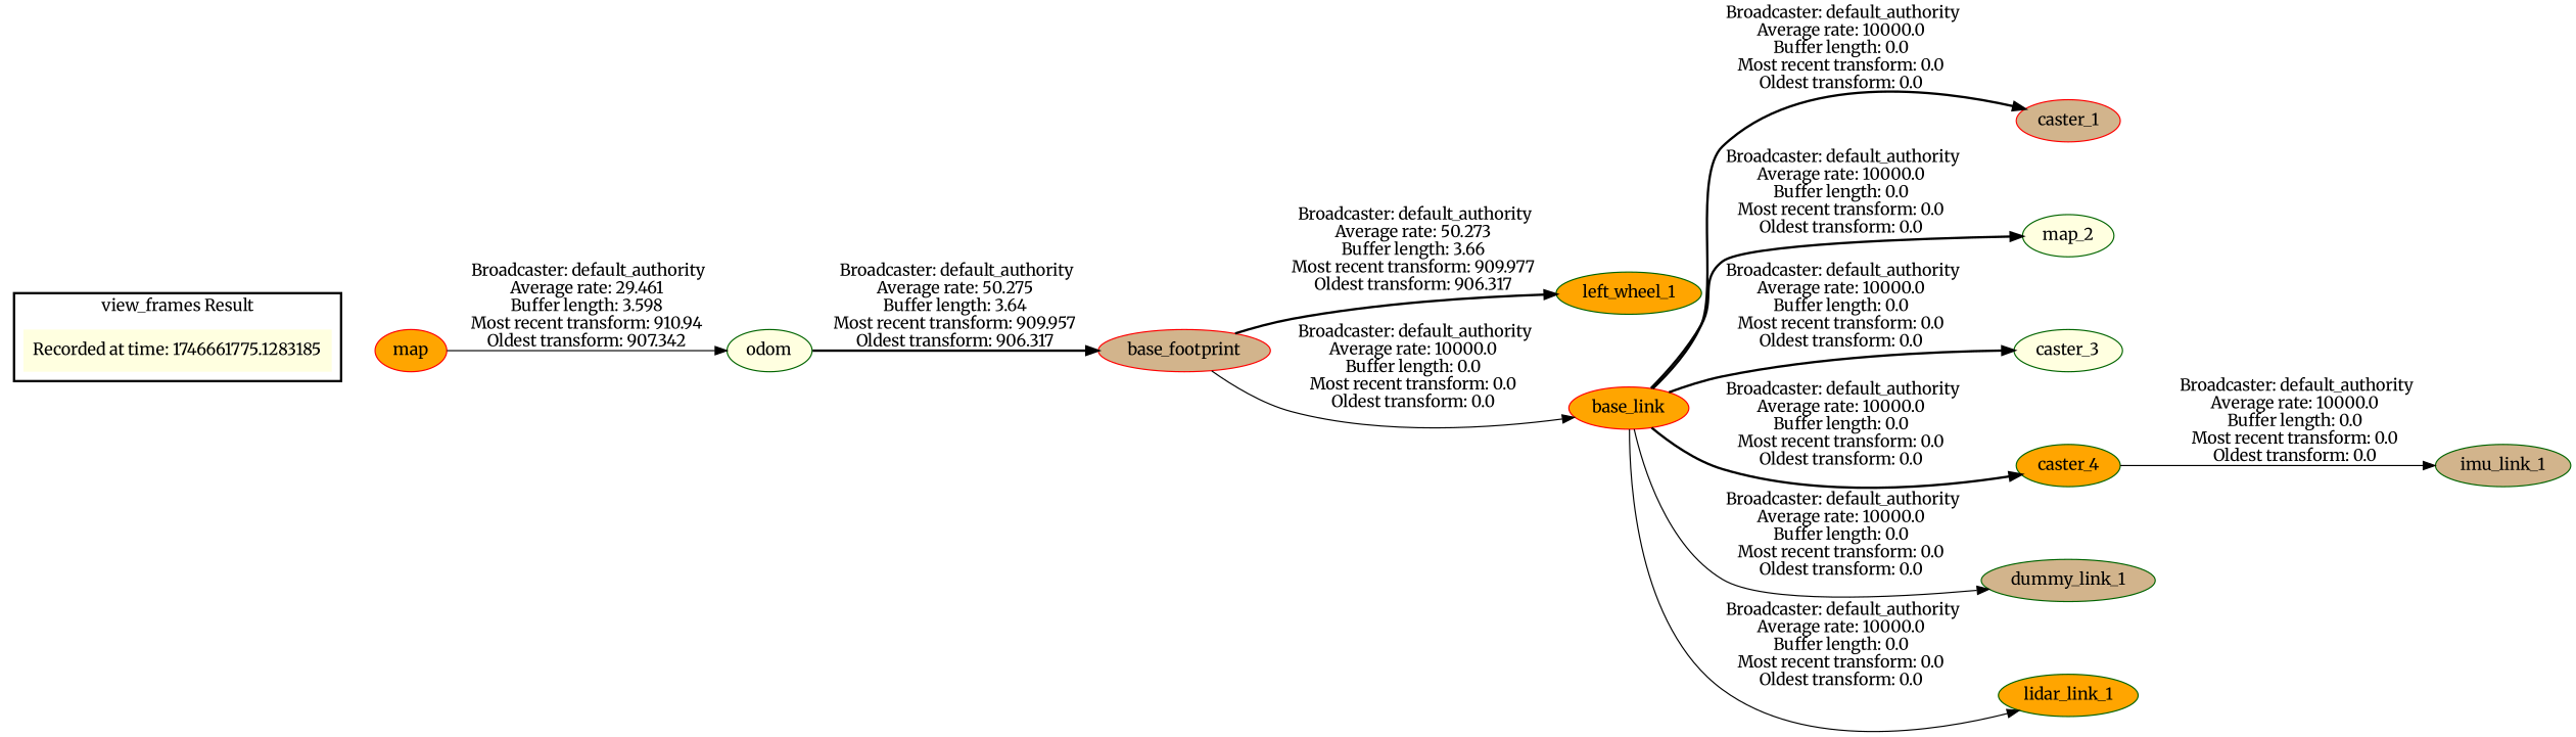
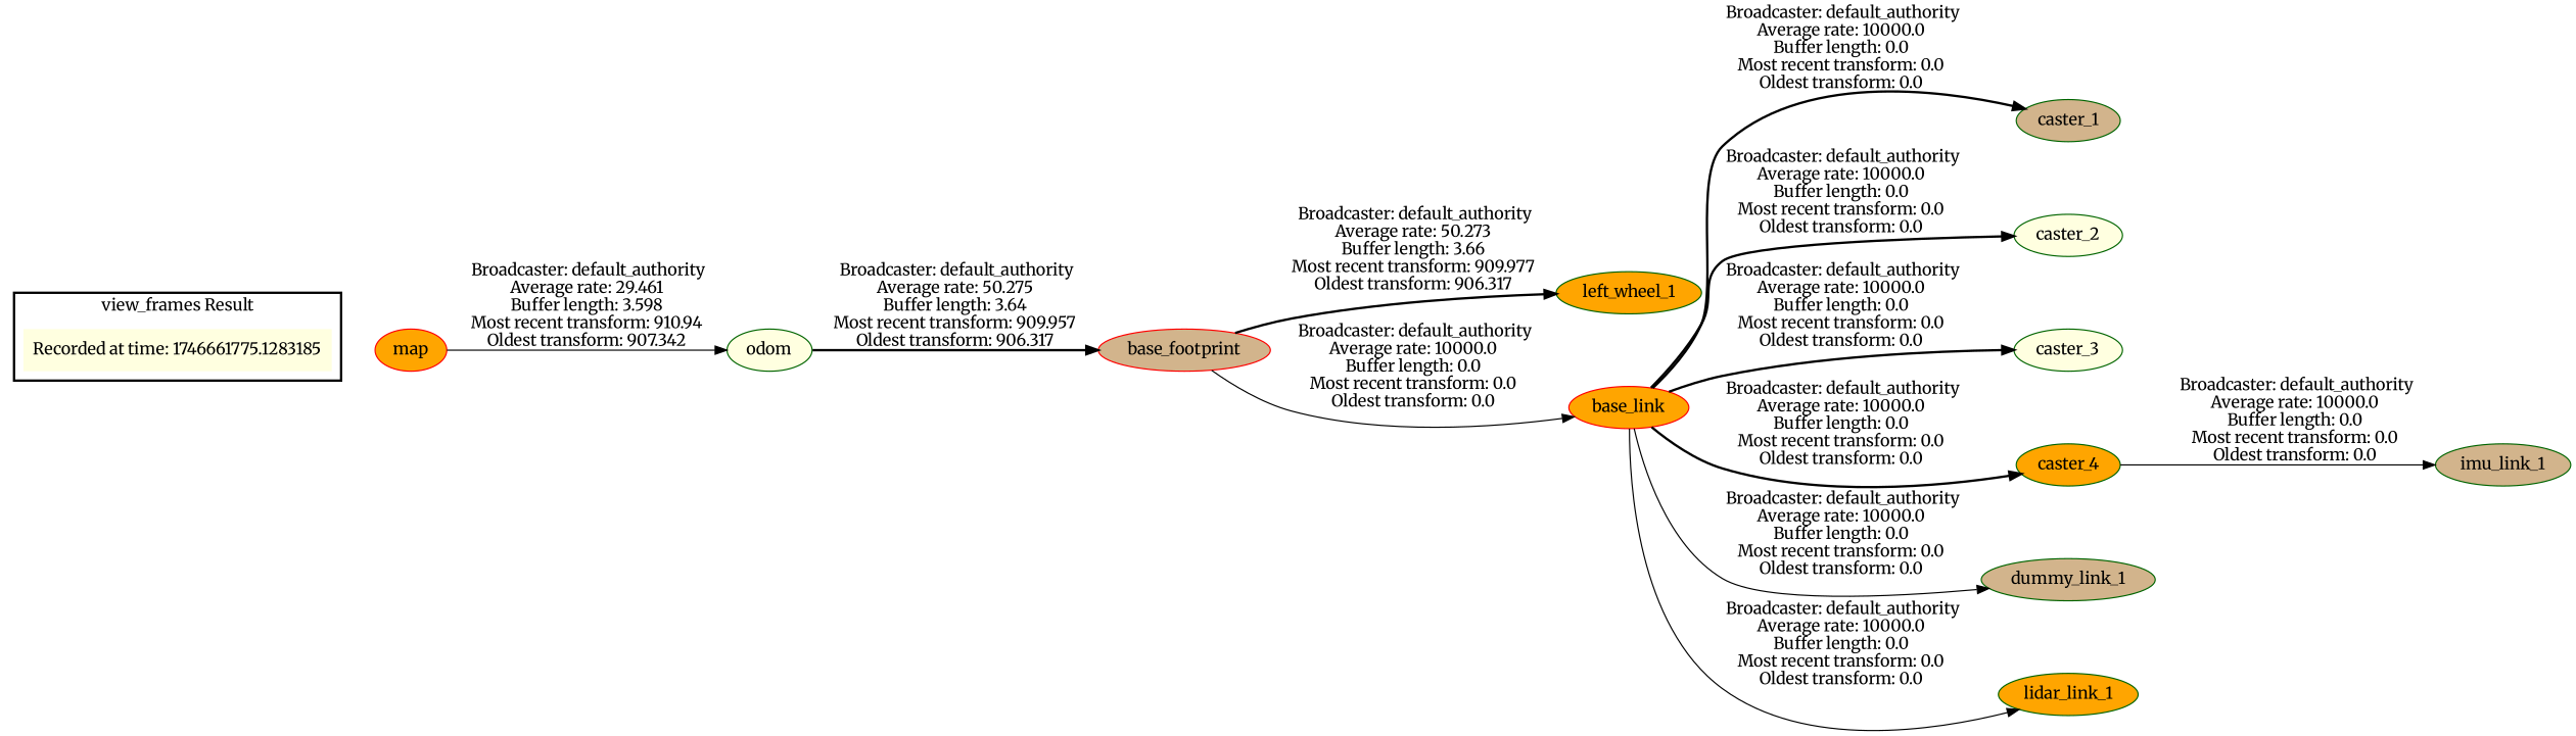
  digraph {
    fontname=Merriweather
    rankdir=LR
    node [color=darkgreen fillcolor=orange fontname=Merriweather style=filled]
    edge [fontname=Merriweather style=bold]
    "Recorded at time: 1746661775.1283185" [fillcolor=lightyellow shape=plaintext]
    map [color=red]
    base_footprint [color=red fillcolor=tan]
    left_wheel_1
    base_link [color=red]
-   caster_1 [color=red fillcolor=tan]
-   caster_2 [fillcolor=lightyellow label=map_2]
+   caster_1 [fillcolor=tan]
+   caster_2 [fillcolor=lightyellow]
    caster_3 [fillcolor=lightyellow]
    caster_4
    dummy_link_1 [fillcolor=tan]
    lidar_link_1
    odom [fillcolor=lightyellow]
    imu_link_1 [fillcolor=tan]
    subgraph cluster_1 {
      color=black
      label="view_frames Result"
      style=bold
      "Recorded at time: 1746661775.1283185"
    }
    "Recorded at time: 1746661775.1283185" -> map [style=invis]
    map -> odom [label=" Broadcaster: default_authority\nAverage rate: 29.461\nBuffer length: 3.598\nMost recent transform: 910.94\nOldest transform: 907.342\n" style=solid]
    base_footprint -> left_wheel_1 [label=" Broadcaster: default_authority\nAverage rate: 50.273\nBuffer length: 3.66\nMost recent transform: 909.977\nOldest transform: 906.317\n"]
    base_footprint -> base_link [label=" Broadcaster: default_authority\nAverage rate: 10000.0\nBuffer length: 0.0\nMost recent transform: 0.0\nOldest transform: 0.0\n" style=solid]
    base_link -> caster_1 [label=" Broadcaster: default_authority\nAverage rate: 10000.0\nBuffer length: 0.0\nMost recent transform: 0.0\nOldest transform: 0.0\n"]
    base_link -> caster_2 [label=" Broadcaster: default_authority\nAverage rate: 10000.0\nBuffer length: 0.0\nMost recent transform: 0.0\nOldest transform: 0.0\n"]
    base_link -> caster_3 [label=" Broadcaster: default_authority\nAverage rate: 10000.0\nBuffer length: 0.0\nMost recent transform: 0.0\nOldest transform: 0.0\n"]
    base_link -> caster_4 [label=" Broadcaster: default_authority\nAverage rate: 10000.0\nBuffer length: 0.0\nMost recent transform: 0.0\nOldest transform: 0.0\n"]
    base_link -> dummy_link_1 [label=" Broadcaster: default_authority\nAverage rate: 10000.0\nBuffer length: 0.0\nMost recent transform: 0.0\nOldest transform: 0.0\n" style=solid]
    base_link -> lidar_link_1 [label=" Broadcaster: default_authority\nAverage rate: 10000.0\nBuffer length: 0.0\nMost recent transform: 0.0\nOldest transform: 0.0\n" style=solid]
    caster_4 -> imu_link_1 [label=" Broadcaster: default_authority\nAverage rate: 10000.0\nBuffer length: 0.0\nMost recent transform: 0.0\nOldest transform: 0.0\n" style=solid]
    odom -> base_footprint [label=" Broadcaster: default_authority\nAverage rate: 50.275\nBuffer length: 3.64\nMost recent transform: 909.957\nOldest transform: 906.317\n"]
  }
